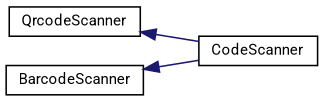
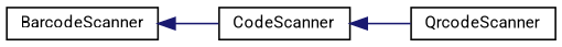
  digraph {
    fontname=Roboto
    rankdir=LR
    node [color=black fillcolor=white fontname=Roboto fontsize=10 shape=record style=filled]
    edge [color=midnightblue dir=back fontname=Roboto fontsize=10 labelfontname=Helvetica labelfontsize=10 style=solid]
    n1 [height=0.2 label=CodeScanner width=0.4]
    n2 [height=0.2 label=QrcodeScanner width=0.4]
    n3 [height=0.2 label=BarcodeScanner width=0.4]
-   n2 -> n1
+   n1 -> n2
    n3 -> n1
  }
